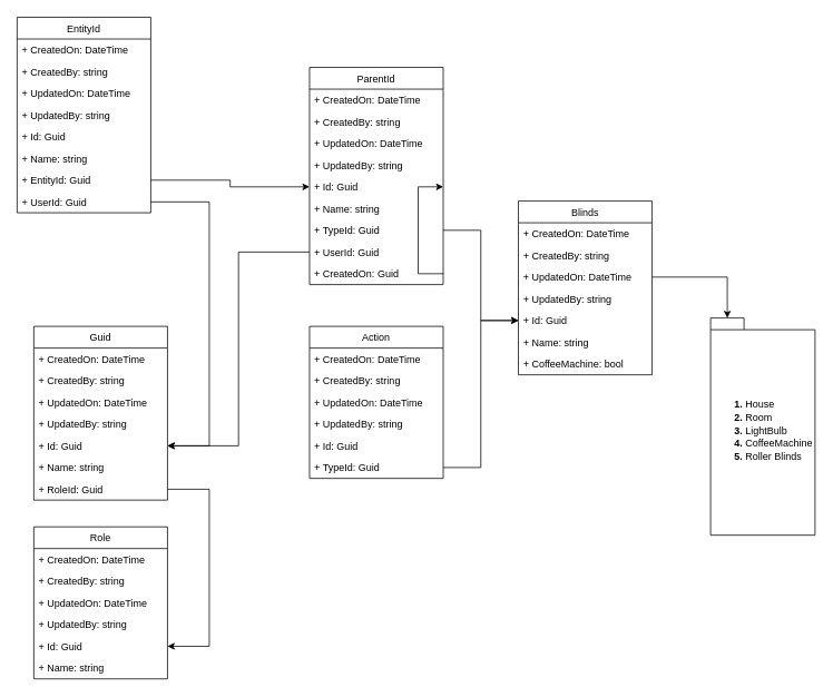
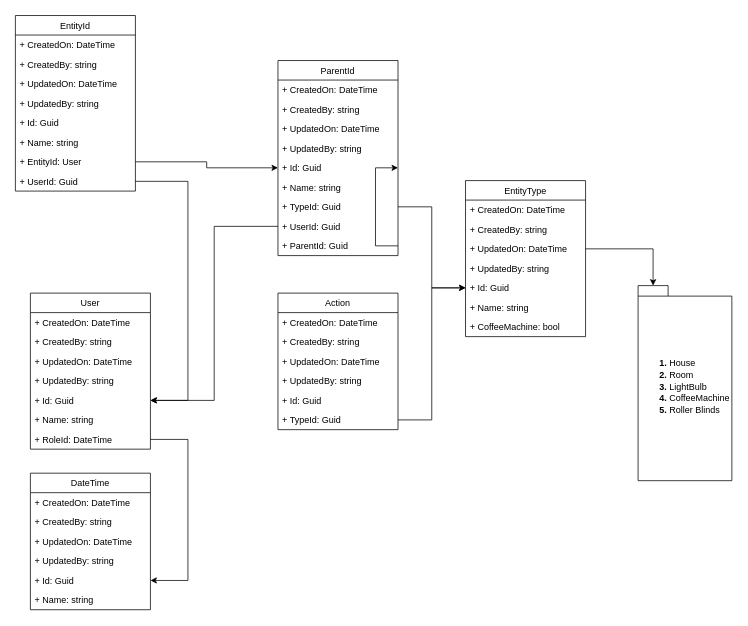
  <mxCell id="0" />
  <mxCell id="1" parent="0" />
  <mxCell id="2" value="ParentId" style="swimlane;fontStyle=0;childLayout=stackLayout;horizontal=1;startSize=26;fillColor=none;horizontalStack=0;resizeParent=1;resizeParentMax=0;resizeLast=0;collapsible=1;marginBottom=0;" vertex="1" parent="1"><mxGeometry y="80" width="160" height="260" as="geometry" x="370"><mxRectangle y="440" width="70" height="26" as="alternateBounds" /></mxGeometry></mxCell>
  <mxCell id="3" value="+ CreatedOn: DateTime" style="text;strokeColor=none;fillColor=none;align=left;verticalAlign=top;spacingLeft=4;spacingRight=4;overflow=hidden;rotatable=0;points=[[0,0.5],[1,0.5]];portConstraint=eastwest;" vertex="1" parent="2"><mxGeometry y="26" width="160" height="26" as="geometry" /></mxCell>
  <mxCell id="4" value="+ CreatedBy: string" style="text;strokeColor=none;fillColor=none;align=left;verticalAlign=top;spacingLeft=4;spacingRight=4;overflow=hidden;rotatable=0;points=[[0,0.5],[1,0.5]];portConstraint=eastwest;" vertex="1" parent="2"><mxGeometry y="52" width="160" height="26" as="geometry" /></mxCell>
  <mxCell id="5" value="+ UpdatedOn: DateTime" style="text;strokeColor=none;fillColor=none;align=left;verticalAlign=top;spacingLeft=4;spacingRight=4;overflow=hidden;rotatable=0;points=[[0,0.5],[1,0.5]];portConstraint=eastwest;" vertex="1" parent="2"><mxGeometry y="78" width="160" height="26" as="geometry" /></mxCell>
  <mxCell id="6" value="+ UpdatedBy: string" style="text;strokeColor=none;fillColor=none;align=left;verticalAlign=top;spacingLeft=4;spacingRight=4;overflow=hidden;rotatable=0;points=[[0,0.5],[1,0.5]];portConstraint=eastwest;" vertex="1" parent="2"><mxGeometry y="104" width="160" height="26" as="geometry" /></mxCell>
  <mxCell id="7" value="+ Id: Guid" style="text;strokeColor=none;fillColor=none;align=left;verticalAlign=top;spacingLeft=4;spacingRight=4;overflow=hidden;rotatable=0;points=[[0,0.5],[1,0.5]];portConstraint=eastwest;" vertex="1" parent="2"><mxGeometry y="130" width="160" height="26" as="geometry" /></mxCell>
  <mxCell id="8" value="+ Name: string&#10;" style="text;strokeColor=none;fillColor=none;align=left;verticalAlign=top;spacingLeft=4;spacingRight=4;overflow=hidden;rotatable=0;points=[[0,0.5],[1,0.5]];portConstraint=eastwest;" vertex="1" parent="2"><mxGeometry y="156" width="160" height="26" as="geometry" /></mxCell>
  <mxCell id="9" value="+ TypeId: Guid" style="text;strokeColor=none;fillColor=none;align=left;verticalAlign=top;spacingLeft=4;spacingRight=4;overflow=hidden;rotatable=0;points=[[0,0.5],[1,0.5]];portConstraint=eastwest;" vertex="1" parent="2"><mxGeometry y="182" width="160" height="26" as="geometry" /></mxCell>
  <mxCell id="10" value="+ UserId: Guid" style="text;strokeColor=none;fillColor=none;align=left;verticalAlign=top;spacingLeft=4;spacingRight=4;overflow=hidden;rotatable=0;points=[[0,0.5],[1,0.5]];portConstraint=eastwest;" vertex="1" parent="2"><mxGeometry y="208" width="160" height="26" as="geometry" /></mxCell>
  <mxCell id="11" style="edgeStyle=orthogonalEdgeStyle;rounded=0;orthogonalLoop=1;jettySize=auto;html=1;exitX=1;exitY=0.5;exitDx=0;exitDy=0;entryX=1;entryY=0.5;entryDx=0;entryDy=0;" edge="1" parent="2" source="12" target="7"><mxGeometry relative="1" as="geometry"><Array as="points"><mxPoint x="130" y="247" /><mxPoint x="130" y="143" /></Array></mxGeometry></mxCell>
- <mxCell id="12" value="+ CreatedOn: Guid" style="text;strokeColor=none;fillColor=none;align=left;verticalAlign=top;spacingLeft=4;spacingRight=4;overflow=hidden;rotatable=0;points=[[0,0.5],[1,0.5]];portConstraint=eastwest;" vertex="1" parent="2"><mxGeometry y="234" width="160" height="26" as="geometry" /></mxCell>
+ <mxCell id="12" value="+ ParentId: Guid" style="text;strokeColor=none;fillColor=none;align=left;verticalAlign=top;spacingLeft=4;spacingRight=4;overflow=hidden;rotatable=0;points=[[0,0.5],[1,0.5]];portConstraint=eastwest;" vertex="1" parent="2"><mxGeometry y="234" width="160" height="26" as="geometry" /></mxCell>
  <mxCell id="13" value="Action" style="swimlane;fontStyle=0;childLayout=stackLayout;horizontal=1;startSize=26;fillColor=none;horizontalStack=0;resizeParent=1;resizeParentMax=0;resizeLast=0;collapsible=1;marginBottom=0;" vertex="1" parent="1"><mxGeometry y="390" width="160" height="182" as="geometry" x="370" /></mxCell>
  <mxCell id="14" value="+ CreatedOn: DateTime" style="text;strokeColor=none;fillColor=none;align=left;verticalAlign=top;spacingLeft=4;spacingRight=4;overflow=hidden;rotatable=0;points=[[0,0.5],[1,0.5]];portConstraint=eastwest;" vertex="1" parent="13"><mxGeometry y="26" width="160" height="26" as="geometry" /></mxCell>
  <mxCell id="15" value="+ CreatedBy: string" style="text;strokeColor=none;fillColor=none;align=left;verticalAlign=top;spacingLeft=4;spacingRight=4;overflow=hidden;rotatable=0;points=[[0,0.5],[1,0.5]];portConstraint=eastwest;" vertex="1" parent="13"><mxGeometry y="52" width="160" height="26" as="geometry" /></mxCell>
  <mxCell id="16" value="+ UpdatedOn: DateTime" style="text;strokeColor=none;fillColor=none;align=left;verticalAlign=top;spacingLeft=4;spacingRight=4;overflow=hidden;rotatable=0;points=[[0,0.5],[1,0.5]];portConstraint=eastwest;" vertex="1" parent="13"><mxGeometry y="78" width="160" height="26" as="geometry" /></mxCell>
  <mxCell id="17" value="+ UpdatedBy: string" style="text;strokeColor=none;fillColor=none;align=left;verticalAlign=top;spacingLeft=4;spacingRight=4;overflow=hidden;rotatable=0;points=[[0,0.5],[1,0.5]];portConstraint=eastwest;" vertex="1" parent="13"><mxGeometry y="104" width="160" height="26" as="geometry" /></mxCell>
  <mxCell id="18" value="+ Id: Guid" style="text;strokeColor=none;fillColor=none;align=left;verticalAlign=top;spacingLeft=4;spacingRight=4;overflow=hidden;rotatable=0;points=[[0,0.5],[1,0.5]];portConstraint=eastwest;" vertex="1" parent="13"><mxGeometry y="130" width="160" height="26" as="geometry" /></mxCell>
  <mxCell id="19" value="+ TypeId: Guid" style="text;strokeColor=none;fillColor=none;align=left;verticalAlign=top;spacingLeft=4;spacingRight=4;overflow=hidden;rotatable=0;points=[[0,0.5],[1,0.5]];portConstraint=eastwest;" vertex="1" parent="13"><mxGeometry y="156" width="160" height="26" as="geometry" /></mxCell>
- <mxCell id="20" value="Blinds" style="swimlane;fontStyle=0;childLayout=stackLayout;horizontal=1;startSize=26;fillColor=none;horizontalStack=0;resizeParent=1;resizeParentMax=0;resizeLast=0;collapsible=1;marginBottom=0;" vertex="1" parent="1"><mxGeometry x="620" y="240" width="160" height="208" as="geometry" /></mxCell>
+ <mxCell id="20" value="EntityType" style="swimlane;fontStyle=0;childLayout=stackLayout;horizontal=1;startSize=26;fillColor=none;horizontalStack=0;resizeParent=1;resizeParentMax=0;resizeLast=0;collapsible=1;marginBottom=0;" vertex="1" parent="1"><mxGeometry x="620" y="240" width="160" height="208" as="geometry" /></mxCell>
  <mxCell id="21" value="+ CreatedOn: DateTime" style="text;strokeColor=none;fillColor=none;align=left;verticalAlign=top;spacingLeft=4;spacingRight=4;overflow=hidden;rotatable=0;points=[[0,0.5],[1,0.5]];portConstraint=eastwest;" vertex="1" parent="20"><mxGeometry y="26" width="160" height="26" as="geometry" /></mxCell>
  <mxCell id="22" value="+ CreatedBy: string" style="text;strokeColor=none;fillColor=none;align=left;verticalAlign=top;spacingLeft=4;spacingRight=4;overflow=hidden;rotatable=0;points=[[0,0.5],[1,0.5]];portConstraint=eastwest;" vertex="1" parent="20"><mxGeometry y="52" width="160" height="26" as="geometry" /></mxCell>
  <mxCell id="23" value="+ UpdatedOn: DateTime" style="text;strokeColor=none;fillColor=none;align=left;verticalAlign=top;spacingLeft=4;spacingRight=4;overflow=hidden;rotatable=0;points=[[0,0.5],[1,0.5]];portConstraint=eastwest;" vertex="1" parent="20"><mxGeometry y="78" width="160" height="26" as="geometry" /></mxCell>
  <mxCell id="24" value="+ UpdatedBy: string" style="text;strokeColor=none;fillColor=none;align=left;verticalAlign=top;spacingLeft=4;spacingRight=4;overflow=hidden;rotatable=0;points=[[0,0.5],[1,0.5]];portConstraint=eastwest;" vertex="1" parent="20"><mxGeometry y="104" width="160" height="26" as="geometry" /></mxCell>
  <mxCell id="25" value="+ Id: Guid" style="text;strokeColor=none;fillColor=none;align=left;verticalAlign=top;spacingLeft=4;spacingRight=4;overflow=hidden;rotatable=0;points=[[0,0.5],[1,0.5]];portConstraint=eastwest;" vertex="1" parent="20"><mxGeometry y="130" width="160" height="26" as="geometry" /></mxCell>
  <mxCell id="26" value="+ Name: string" style="text;strokeColor=none;fillColor=none;align=left;verticalAlign=top;spacingLeft=4;spacingRight=4;overflow=hidden;rotatable=0;points=[[0,0.5],[1,0.5]];portConstraint=eastwest;" vertex="1" parent="20"><mxGeometry y="156" width="160" height="26" as="geometry" /></mxCell>
  <mxCell id="27" value="+ CoffeeMachine: bool" style="text;strokeColor=none;fillColor=none;align=left;verticalAlign=top;spacingLeft=4;spacingRight=4;overflow=hidden;rotatable=0;points=[[0,0.5],[1,0.5]];portConstraint=eastwest;" vertex="1" parent="20"><mxGeometry y="182" width="160" height="26" as="geometry" /></mxCell>
  <mxCell id="28" style="edgeStyle=orthogonalEdgeStyle;rounded=0;orthogonalLoop=1;jettySize=auto;html=1;exitX=1;exitY=0.5;exitDx=0;exitDy=0;entryX=0;entryY=0.5;entryDx=0;entryDy=0;" edge="1" parent="1" source="9" target="25"><mxGeometry relative="1" as="geometry" /></mxCell>
  <mxCell id="29" style="edgeStyle=orthogonalEdgeStyle;rounded=0;orthogonalLoop=1;jettySize=auto;html=1;exitX=1;exitY=0.5;exitDx=0;exitDy=0;entryX=0;entryY=0.5;entryDx=0;entryDy=0;" edge="1" parent="1" source="19" target="25"><mxGeometry relative="1" as="geometry" /></mxCell>
- <mxCell id="30" value="Guid" style="swimlane;fontStyle=0;childLayout=stackLayout;horizontal=1;startSize=26;fillColor=none;horizontalStack=0;resizeParent=1;resizeParentMax=0;resizeLast=0;collapsible=1;marginBottom=0;" vertex="1" parent="1"><mxGeometry x="40" y="390" width="160" height="208" as="geometry" /></mxCell>
+ <mxCell id="30" value="User" style="swimlane;fontStyle=0;childLayout=stackLayout;horizontal=1;startSize=26;fillColor=none;horizontalStack=0;resizeParent=1;resizeParentMax=0;resizeLast=0;collapsible=1;marginBottom=0;" vertex="1" parent="1"><mxGeometry x="40" y="390" width="160" height="208" as="geometry" /></mxCell>
  <mxCell id="31" value="+ CreatedOn: DateTime" style="text;strokeColor=none;fillColor=none;align=left;verticalAlign=top;spacingLeft=4;spacingRight=4;overflow=hidden;rotatable=0;points=[[0,0.5],[1,0.5]];portConstraint=eastwest;" vertex="1" parent="30"><mxGeometry y="26" width="160" height="26" as="geometry" /></mxCell>
  <mxCell id="32" value="+ CreatedBy: string" style="text;strokeColor=none;fillColor=none;align=left;verticalAlign=top;spacingLeft=4;spacingRight=4;overflow=hidden;rotatable=0;points=[[0,0.5],[1,0.5]];portConstraint=eastwest;" vertex="1" parent="30"><mxGeometry y="52" width="160" height="26" as="geometry" /></mxCell>
  <mxCell id="33" value="+ UpdatedOn: DateTime" style="text;strokeColor=none;fillColor=none;align=left;verticalAlign=top;spacingLeft=4;spacingRight=4;overflow=hidden;rotatable=0;points=[[0,0.5],[1,0.5]];portConstraint=eastwest;" vertex="1" parent="30"><mxGeometry y="78" width="160" height="26" as="geometry" /></mxCell>
  <mxCell id="34" value="+ UpdatedBy: string" style="text;strokeColor=none;fillColor=none;align=left;verticalAlign=top;spacingLeft=4;spacingRight=4;overflow=hidden;rotatable=0;points=[[0,0.5],[1,0.5]];portConstraint=eastwest;" vertex="1" parent="30"><mxGeometry y="104" width="160" height="26" as="geometry" /></mxCell>
  <mxCell id="35" value="+ Id: Guid" style="text;strokeColor=none;fillColor=none;align=left;verticalAlign=top;spacingLeft=4;spacingRight=4;overflow=hidden;rotatable=0;points=[[0,0.5],[1,0.5]];portConstraint=eastwest;" vertex="1" parent="30"><mxGeometry y="130" width="160" height="26" as="geometry" /></mxCell>
  <mxCell id="36" value="+ Name: string" style="text;strokeColor=none;fillColor=none;align=left;verticalAlign=top;spacingLeft=4;spacingRight=4;overflow=hidden;rotatable=0;points=[[0,0.5],[1,0.5]];portConstraint=eastwest;" vertex="1" parent="30"><mxGeometry y="156" width="160" height="26" as="geometry" /></mxCell>
- <mxCell id="37" value="+ RoleId: Guid" style="text;strokeColor=none;fillColor=none;align=left;verticalAlign=top;spacingLeft=4;spacingRight=4;overflow=hidden;rotatable=0;points=[[0,0.5],[1,0.5]];portConstraint=eastwest;" vertex="1" parent="30"><mxGeometry y="182" width="160" height="26" as="geometry" /></mxCell>
+ <mxCell id="37" value="+ RoleId: DateTime" style="text;strokeColor=none;fillColor=none;align=left;verticalAlign=top;spacingLeft=4;spacingRight=4;overflow=hidden;rotatable=0;points=[[0,0.5],[1,0.5]];portConstraint=eastwest;" vertex="1" parent="30"><mxGeometry y="182" width="160" height="26" as="geometry" /></mxCell>
  <mxCell id="38" value="EntityId" style="swimlane;fontStyle=0;childLayout=stackLayout;horizontal=1;startSize=26;fillColor=none;horizontalStack=0;resizeParent=1;resizeParentMax=0;resizeLast=0;collapsible=1;marginBottom=0;" vertex="1" parent="1"><mxGeometry x="20" y="20" width="160" height="234" as="geometry"><mxRectangle y="440" width="70" height="26" as="alternateBounds" /></mxGeometry></mxCell>
  <mxCell id="39" value="+ CreatedOn: DateTime" style="text;strokeColor=none;fillColor=none;align=left;verticalAlign=top;spacingLeft=4;spacingRight=4;overflow=hidden;rotatable=0;points=[[0,0.5],[1,0.5]];portConstraint=eastwest;" vertex="1" parent="38"><mxGeometry y="26" width="160" height="26" as="geometry" /></mxCell>
  <mxCell id="40" value="+ CreatedBy: string" style="text;strokeColor=none;fillColor=none;align=left;verticalAlign=top;spacingLeft=4;spacingRight=4;overflow=hidden;rotatable=0;points=[[0,0.5],[1,0.5]];portConstraint=eastwest;" vertex="1" parent="38"><mxGeometry y="52" width="160" height="26" as="geometry" /></mxCell>
  <mxCell id="41" value="+ UpdatedOn: DateTime" style="text;strokeColor=none;fillColor=none;align=left;verticalAlign=top;spacingLeft=4;spacingRight=4;overflow=hidden;rotatable=0;points=[[0,0.5],[1,0.5]];portConstraint=eastwest;" vertex="1" parent="38"><mxGeometry y="78" width="160" height="26" as="geometry" /></mxCell>
  <mxCell id="42" value="+ UpdatedBy: string" style="text;strokeColor=none;fillColor=none;align=left;verticalAlign=top;spacingLeft=4;spacingRight=4;overflow=hidden;rotatable=0;points=[[0,0.5],[1,0.5]];portConstraint=eastwest;" vertex="1" parent="38"><mxGeometry y="104" width="160" height="26" as="geometry" /></mxCell>
  <mxCell id="43" value="+ Id: Guid" style="text;strokeColor=none;fillColor=none;align=left;verticalAlign=top;spacingLeft=4;spacingRight=4;overflow=hidden;rotatable=0;points=[[0,0.5],[1,0.5]];portConstraint=eastwest;" vertex="1" parent="38"><mxGeometry y="130" width="160" height="26" as="geometry" /></mxCell>
  <mxCell id="44" value="+ Name: string&#10;" style="text;strokeColor=none;fillColor=none;align=left;verticalAlign=top;spacingLeft=4;spacingRight=4;overflow=hidden;rotatable=0;points=[[0,0.5],[1,0.5]];portConstraint=eastwest;" vertex="1" parent="38"><mxGeometry y="156" width="160" height="26" as="geometry" /></mxCell>
- <mxCell id="45" value="+ EntityId: Guid" style="text;strokeColor=none;fillColor=none;align=left;verticalAlign=top;spacingLeft=4;spacingRight=4;overflow=hidden;rotatable=0;points=[[0,0.5],[1,0.5]];portConstraint=eastwest;" vertex="1" parent="38"><mxGeometry y="182" width="160" height="26" as="geometry" /></mxCell>
+ <mxCell id="45" value="+ EntityId: User" style="text;strokeColor=none;fillColor=none;align=left;verticalAlign=top;spacingLeft=4;spacingRight=4;overflow=hidden;rotatable=0;points=[[0,0.5],[1,0.5]];portConstraint=eastwest;" vertex="1" parent="38"><mxGeometry y="182" width="160" height="26" as="geometry" /></mxCell>
  <mxCell id="46" value="+ UserId: Guid" style="text;strokeColor=none;fillColor=none;align=left;verticalAlign=top;spacingLeft=4;spacingRight=4;overflow=hidden;rotatable=0;points=[[0,0.5],[1,0.5]];portConstraint=eastwest;" vertex="1" parent="38"><mxGeometry y="208" width="160" height="26" as="geometry" /></mxCell>
  <mxCell id="47" style="edgeStyle=orthogonalEdgeStyle;rounded=0;orthogonalLoop=1;jettySize=auto;html=1;exitX=0;exitY=0.5;exitDx=0;exitDy=0;entryX=1;entryY=0.5;entryDx=0;entryDy=0;" edge="1" parent="1" source="10" target="35"><mxGeometry relative="1" as="geometry" /></mxCell>
  <mxCell id="48" style="edgeStyle=orthogonalEdgeStyle;rounded=0;orthogonalLoop=1;jettySize=auto;html=1;exitX=1;exitY=0.5;exitDx=0;exitDy=0;entryX=0;entryY=0.5;entryDx=0;entryDy=0;" edge="1" parent="1" source="45" target="7"><mxGeometry relative="1" as="geometry" /></mxCell>
- <mxCell id="49" value="Role" style="swimlane;fontStyle=0;childLayout=stackLayout;horizontal=1;startSize=26;fillColor=none;horizontalStack=0;resizeParent=1;resizeParentMax=0;resizeLast=0;collapsible=1;marginBottom=0;" vertex="1" parent="1"><mxGeometry x="40" y="630" width="160" height="182" as="geometry" /></mxCell>
+ <mxCell id="49" value="DateTime" style="swimlane;fontStyle=0;childLayout=stackLayout;horizontal=1;startSize=26;fillColor=none;horizontalStack=0;resizeParent=1;resizeParentMax=0;resizeLast=0;collapsible=1;marginBottom=0;" vertex="1" parent="1"><mxGeometry x="40" y="630" width="160" height="182" as="geometry" /></mxCell>
  <mxCell id="50" value="+ CreatedOn: DateTime" style="text;strokeColor=none;fillColor=none;align=left;verticalAlign=top;spacingLeft=4;spacingRight=4;overflow=hidden;rotatable=0;points=[[0,0.5],[1,0.5]];portConstraint=eastwest;" vertex="1" parent="49"><mxGeometry y="26" width="160" height="26" as="geometry" /></mxCell>
  <mxCell id="51" value="+ CreatedBy: string" style="text;strokeColor=none;fillColor=none;align=left;verticalAlign=top;spacingLeft=4;spacingRight=4;overflow=hidden;rotatable=0;points=[[0,0.5],[1,0.5]];portConstraint=eastwest;" vertex="1" parent="49"><mxGeometry y="52" width="160" height="26" as="geometry" /></mxCell>
  <mxCell id="52" value="+ UpdatedOn: DateTime" style="text;strokeColor=none;fillColor=none;align=left;verticalAlign=top;spacingLeft=4;spacingRight=4;overflow=hidden;rotatable=0;points=[[0,0.5],[1,0.5]];portConstraint=eastwest;" vertex="1" parent="49"><mxGeometry y="78" width="160" height="26" as="geometry" /></mxCell>
  <mxCell id="53" value="+ UpdatedBy: string" style="text;strokeColor=none;fillColor=none;align=left;verticalAlign=top;spacingLeft=4;spacingRight=4;overflow=hidden;rotatable=0;points=[[0,0.5],[1,0.5]];portConstraint=eastwest;" vertex="1" parent="49"><mxGeometry y="104" width="160" height="26" as="geometry" /></mxCell>
  <mxCell id="54" value="+ Id: Guid" style="text;strokeColor=none;fillColor=none;align=left;verticalAlign=top;spacingLeft=4;spacingRight=4;overflow=hidden;rotatable=0;points=[[0,0.5],[1,0.5]];portConstraint=eastwest;" vertex="1" parent="49"><mxGeometry y="130" width="160" height="26" as="geometry" /></mxCell>
  <mxCell id="55" value="+ Name: string" style="text;strokeColor=none;fillColor=none;align=left;verticalAlign=top;spacingLeft=4;spacingRight=4;overflow=hidden;rotatable=0;points=[[0,0.5],[1,0.5]];portConstraint=eastwest;" vertex="1" parent="49"><mxGeometry y="156" width="160" height="26" as="geometry" /></mxCell>
  <mxCell id="56" style="edgeStyle=orthogonalEdgeStyle;rounded=0;orthogonalLoop=1;jettySize=auto;html=1;exitX=1;exitY=0.5;exitDx=0;exitDy=0;" edge="1" parent="1" source="37" target="54"><mxGeometry relative="1" as="geometry"><Array as="points"><mxPoint x="250" y="585" /><mxPoint x="250" y="773" /></Array></mxGeometry></mxCell>
  <mxCell id="57" style="edgeStyle=orthogonalEdgeStyle;rounded=0;orthogonalLoop=1;jettySize=auto;html=1;exitX=1;exitY=0.5;exitDx=0;exitDy=0;entryX=1;entryY=0.5;entryDx=0;entryDy=0;" edge="1" parent="1" source="46" target="35"><mxGeometry relative="1" as="geometry"><Array as="points"><mxPoint x="250" y="241" /><mxPoint x="250" y="533" /></Array></mxGeometry></mxCell>
  <mxCell id="58" value="&lt;ol&gt;&lt;li&gt;&lt;span style=&quot;font-weight: normal ; line-height: 130%&quot;&gt;House&lt;/span&gt;&lt;/li&gt;&lt;li&gt;&lt;span style=&quot;font-weight: normal ; line-height: 130%&quot;&gt;Room&lt;/span&gt;&lt;/li&gt;&lt;li&gt;&lt;span style=&quot;font-weight: normal ; line-height: 130%&quot;&gt;LightBulb&lt;/span&gt;&lt;/li&gt;&lt;li&gt;&lt;span style=&quot;font-weight: normal ; line-height: 130%&quot;&gt;CoffeeMachine&lt;/span&gt;&lt;/li&gt;&lt;li&gt;&lt;span style=&quot;font-weight: normal ; line-height: 130%&quot;&gt;Roller Blinds&lt;/span&gt;&lt;/li&gt;&lt;/ol&gt;" style="shape=folder;fontStyle=1;spacingTop=10;tabWidth=40;tabHeight=14;tabPosition=left;html=1;align=left;" vertex="1" parent="1"><mxGeometry x="850" y="380" width="125" height="260" as="geometry" /></mxCell>
  <mxCell id="59" style="edgeStyle=orthogonalEdgeStyle;rounded=0;orthogonalLoop=1;jettySize=auto;html=1;exitX=1;exitY=0.5;exitDx=0;exitDy=0;entryX=0;entryY=0;entryDx=20;entryDy=0;entryPerimeter=0;" edge="1" parent="1" source="23" target="58"><mxGeometry relative="1" as="geometry" /></mxCell>
